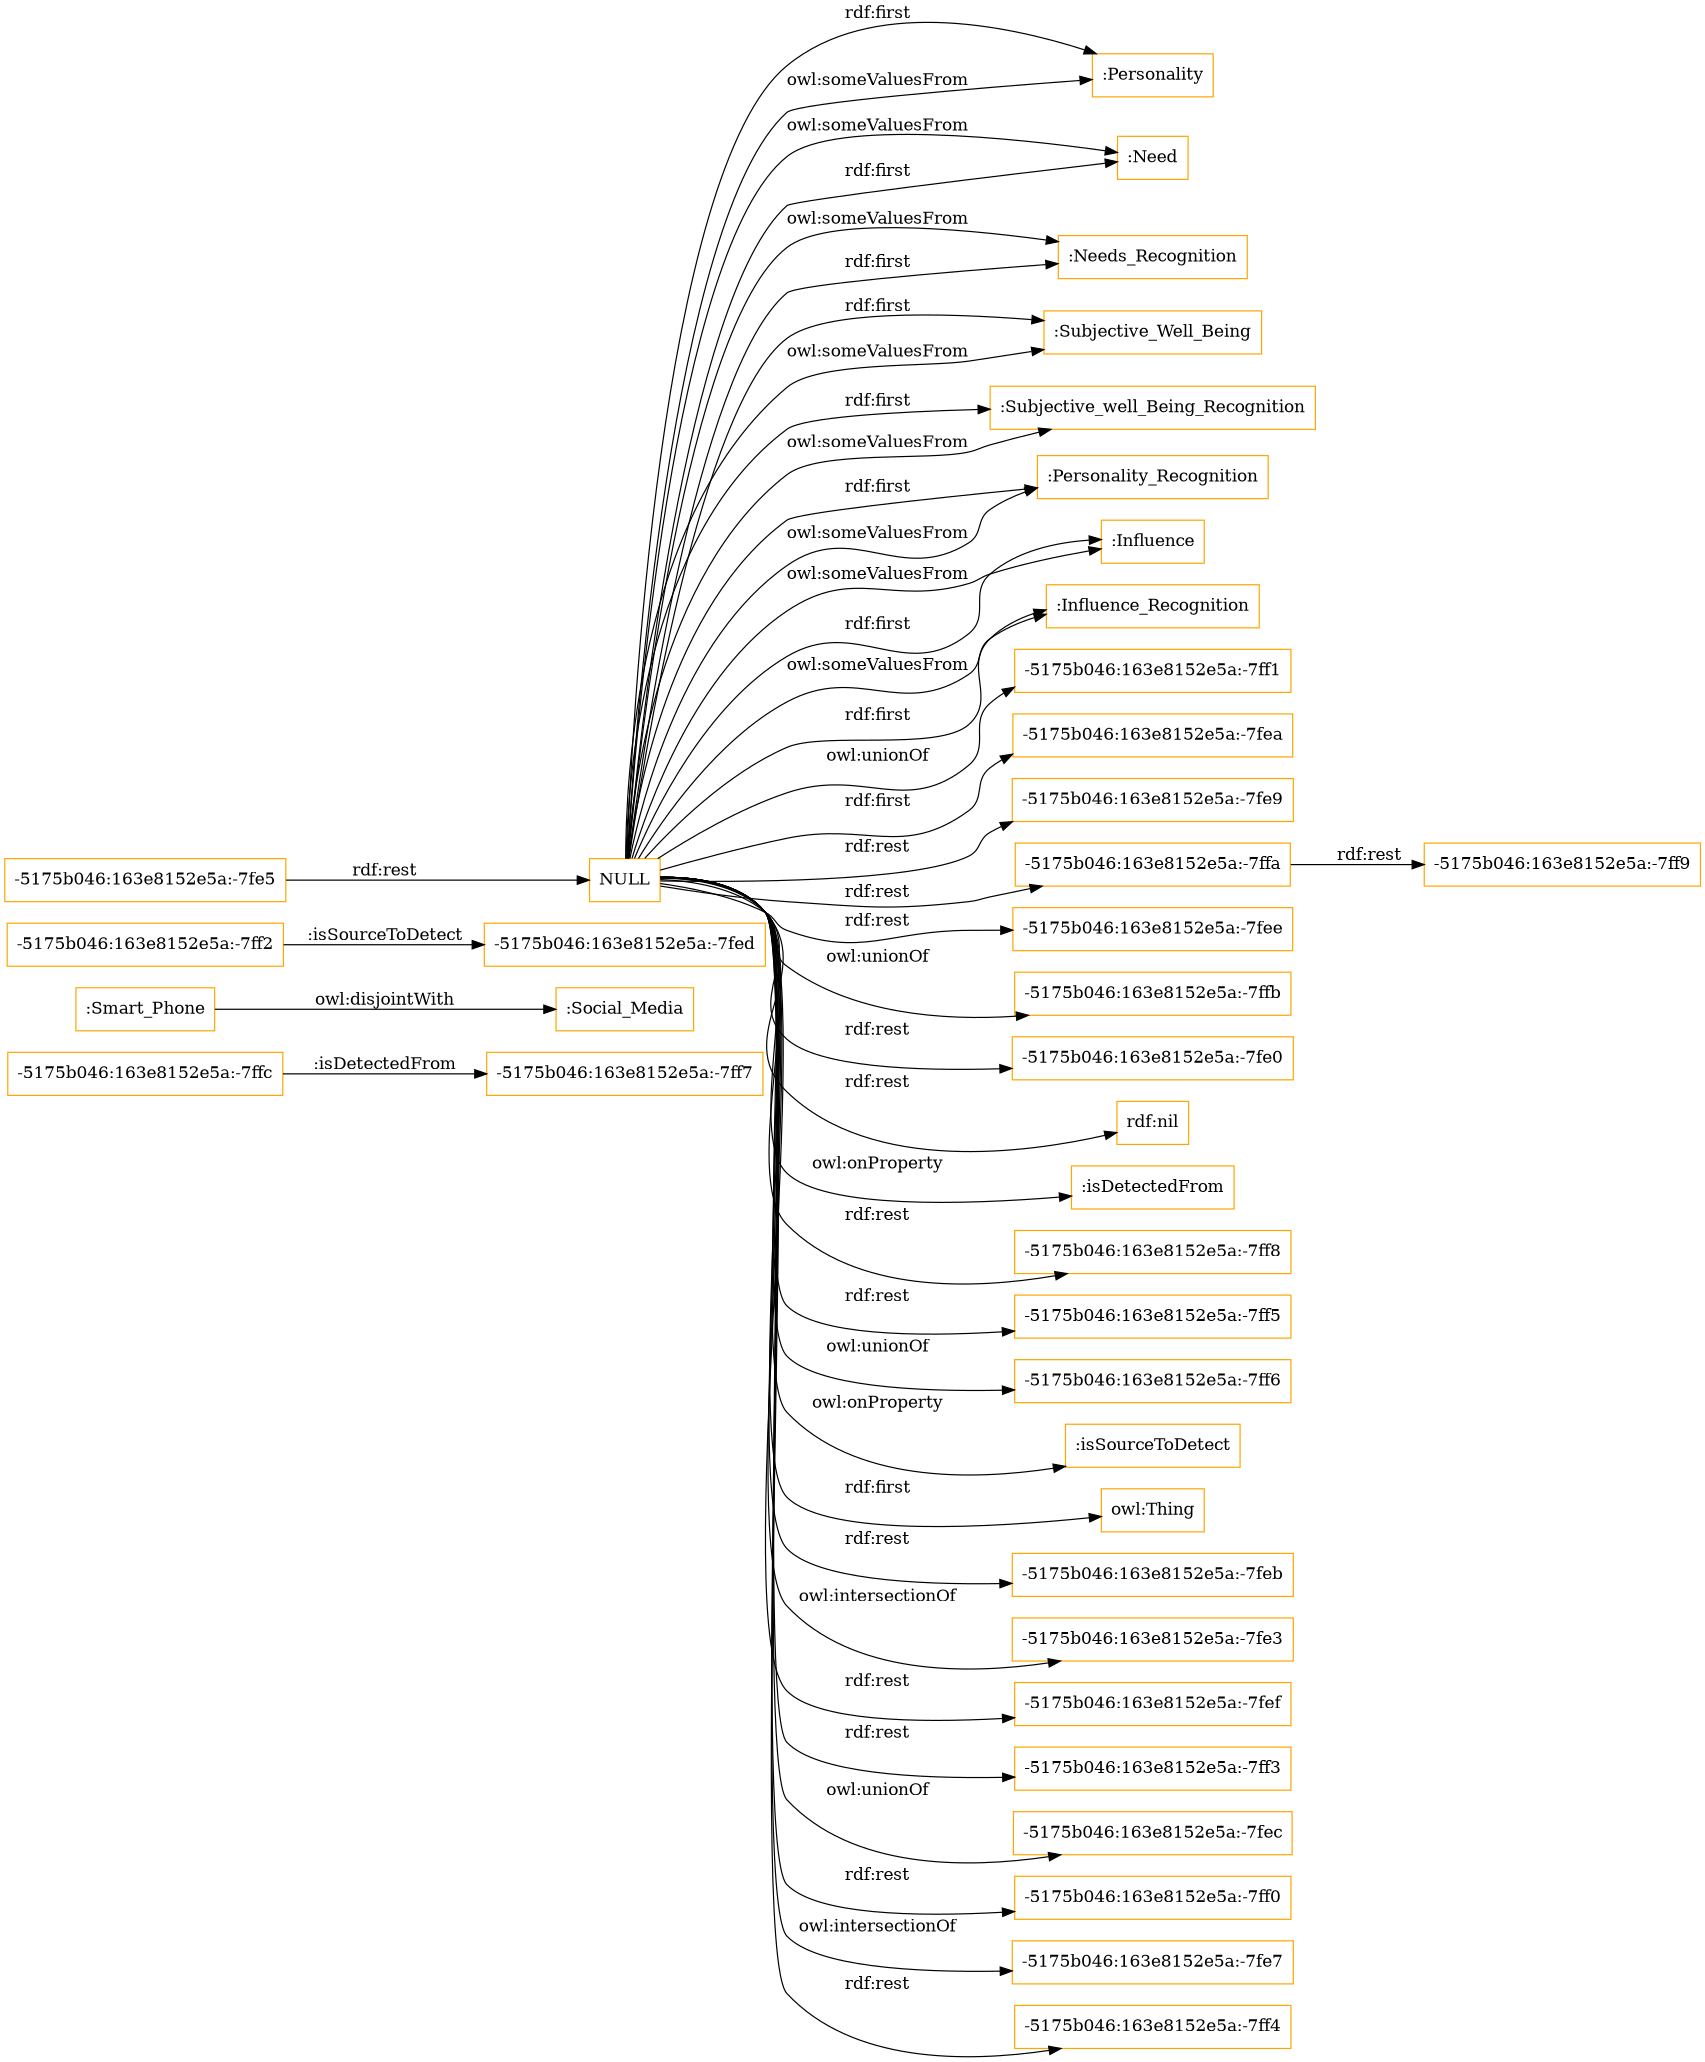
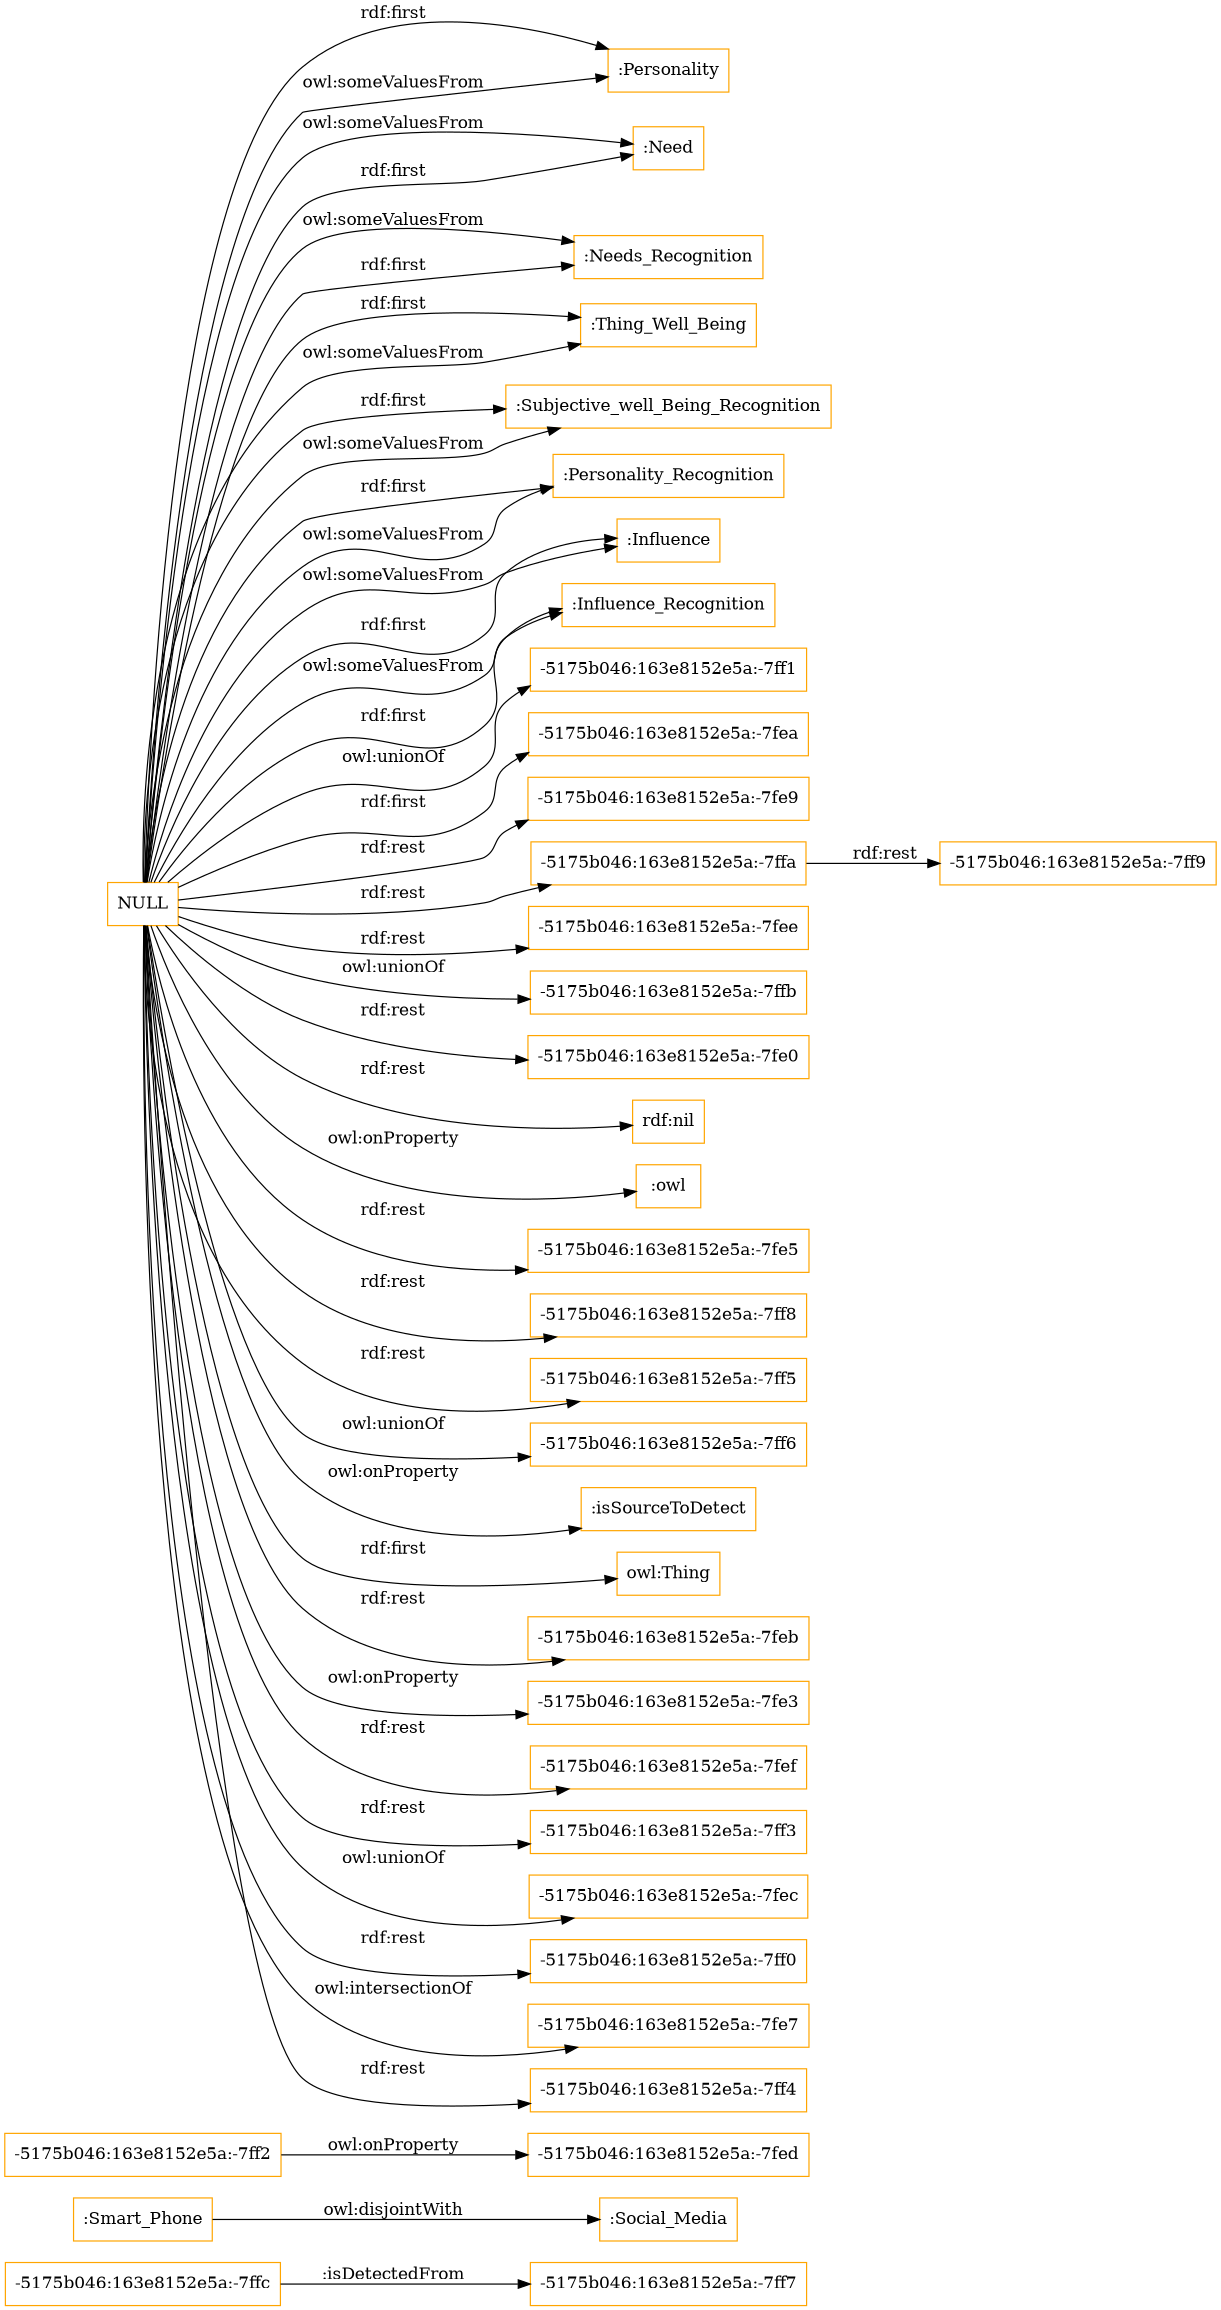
  digraph {
    rankdir=LR
    node [color=orange shape=rectangle]
    "-5175b046:163e8152e5a:-7ffc"
    "-5175b046:163e8152e5a:-7ff7"
    ":Smart_Phone"
    ":Social_Media"
    "-5175b046:163e8152e5a:-7ff2"
    "-5175b046:163e8152e5a:-7fed"
    NULL
    ":Personality"
    ":Need"
    ":Needs_Recognition"
-   ":Subjective_Well_Being"
+   ":Subjective_Well_Being" [label=":Thing_Well_Being"]
    ":Subjective_well_Being_Recognition"
    ":Personality_Recognition"
    ":Influence"
    ":Influence_Recognition"
    "-5175b046:163e8152e5a:-7ff1"
    "-5175b046:163e8152e5a:-7fea"
    "-5175b046:163e8152e5a:-7fe9"
    "-5175b046:163e8152e5a:-7ffa"
    "-5175b046:163e8152e5a:-7fee"
    "-5175b046:163e8152e5a:-7ffb"
    n22 [label="-5175b046:163e8152e5a:-7fe0"]
    "rdf:nil"
-   ":isDetectedFrom"
+   ":isDetectedFrom" [label=":owl"]
    "-5175b046:163e8152e5a:-7fe5"
    "-5175b046:163e8152e5a:-7ff8"
    "-5175b046:163e8152e5a:-7ff5"
    "-5175b046:163e8152e5a:-7ff6"
    ":isSourceToDetect"
    "owl:Thing"
    "-5175b046:163e8152e5a:-7feb"
    "-5175b046:163e8152e5a:-7fe3"
    "-5175b046:163e8152e5a:-7fef"
    "-5175b046:163e8152e5a:-7ff3"
    "-5175b046:163e8152e5a:-7fec"
    "-5175b046:163e8152e5a:-7ff0"
    "-5175b046:163e8152e5a:-7fe7"
    "-5175b046:163e8152e5a:-7ff4"
    "-5175b046:163e8152e5a:-7ff9"
    "-5175b046:163e8152e5a:-7ffc" -> "-5175b046:163e8152e5a:-7ff7" [label=":isDetectedFrom"]
    ":Smart_Phone" -> ":Social_Media" [label="owl:disjointWith"]
-   "-5175b046:163e8152e5a:-7ff2" -> "-5175b046:163e8152e5a:-7fed" [label=":isSourceToDetect"]
+   "-5175b046:163e8152e5a:-7ff2" -> "-5175b046:163e8152e5a:-7fed" [label="owl:onProperty"]
    NULL -> ":Personality" [label="rdf:first"]
    NULL -> ":Personality" [label="owl:someValuesFrom"]
    NULL -> ":Need" [label="owl:someValuesFrom"]
    NULL -> ":Need" [label="rdf:first"]
    NULL -> ":Needs_Recognition" [label="owl:someValuesFrom"]
    NULL -> ":Needs_Recognition" [label="rdf:first"]
    NULL -> ":Subjective_Well_Being" [label="rdf:first"]
    NULL -> ":Subjective_Well_Being" [label="owl:someValuesFrom"]
    NULL -> ":Subjective_well_Being_Recognition" [label="rdf:first"]
    NULL -> ":Subjective_well_Being_Recognition" [label="owl:someValuesFrom"]
    NULL -> ":Personality_Recognition" [label="rdf:first"]
    NULL -> ":Personality_Recognition" [label="owl:someValuesFrom"]
    NULL -> ":Influence" [label="owl:someValuesFrom"]
    NULL -> ":Influence" [label="rdf:first"]
    NULL -> ":Influence_Recognition" [label="owl:someValuesFrom"]
    NULL -> ":Influence_Recognition" [label="rdf:first"]
    NULL -> "-5175b046:163e8152e5a:-7ff1" [label="owl:unionOf"]
    NULL -> "-5175b046:163e8152e5a:-7fea" [label="rdf:first"]
    NULL -> "-5175b046:163e8152e5a:-7fe9" [label="rdf:rest"]
    NULL -> "-5175b046:163e8152e5a:-7ffa" [label="rdf:rest"]
    NULL -> "-5175b046:163e8152e5a:-7fee" [label="rdf:rest"]
    NULL -> "-5175b046:163e8152e5a:-7ffb" [label="owl:unionOf"]
    NULL -> n22 [label="rdf:rest"]
    NULL -> "rdf:nil" [label="rdf:rest"]
    NULL -> ":isDetectedFrom" [label="owl:onProperty"]
-   "-5175b046:163e8152e5a:-7fe5" -> NULL [label="rdf:rest"]
+   NULL -> "-5175b046:163e8152e5a:-7fe5" [label="rdf:rest"]
    NULL -> "-5175b046:163e8152e5a:-7ff8" [label="rdf:rest"]
    NULL -> "-5175b046:163e8152e5a:-7ff5" [label="rdf:rest"]
    NULL -> "-5175b046:163e8152e5a:-7ff6" [label="owl:unionOf"]
    NULL -> ":isSourceToDetect" [label="owl:onProperty"]
    NULL -> "owl:Thing" [label="rdf:first"]
    NULL -> "-5175b046:163e8152e5a:-7feb" [label="rdf:rest"]
-   NULL -> "-5175b046:163e8152e5a:-7fe3" [label="owl:intersectionOf"]
+   NULL -> "-5175b046:163e8152e5a:-7fe3" [label="owl:onProperty"]
    NULL -> "-5175b046:163e8152e5a:-7fef" [label="rdf:rest"]
    NULL -> "-5175b046:163e8152e5a:-7ff3" [label="rdf:rest"]
    NULL -> "-5175b046:163e8152e5a:-7fec" [label="owl:unionOf"]
    NULL -> "-5175b046:163e8152e5a:-7ff0" [label="rdf:rest"]
    NULL -> "-5175b046:163e8152e5a:-7fe7" [label="owl:intersectionOf"]
    NULL -> "-5175b046:163e8152e5a:-7ff4" [label="rdf:rest"]
    "-5175b046:163e8152e5a:-7ffa" -> "-5175b046:163e8152e5a:-7ff9" [label="rdf:rest"]
  }
